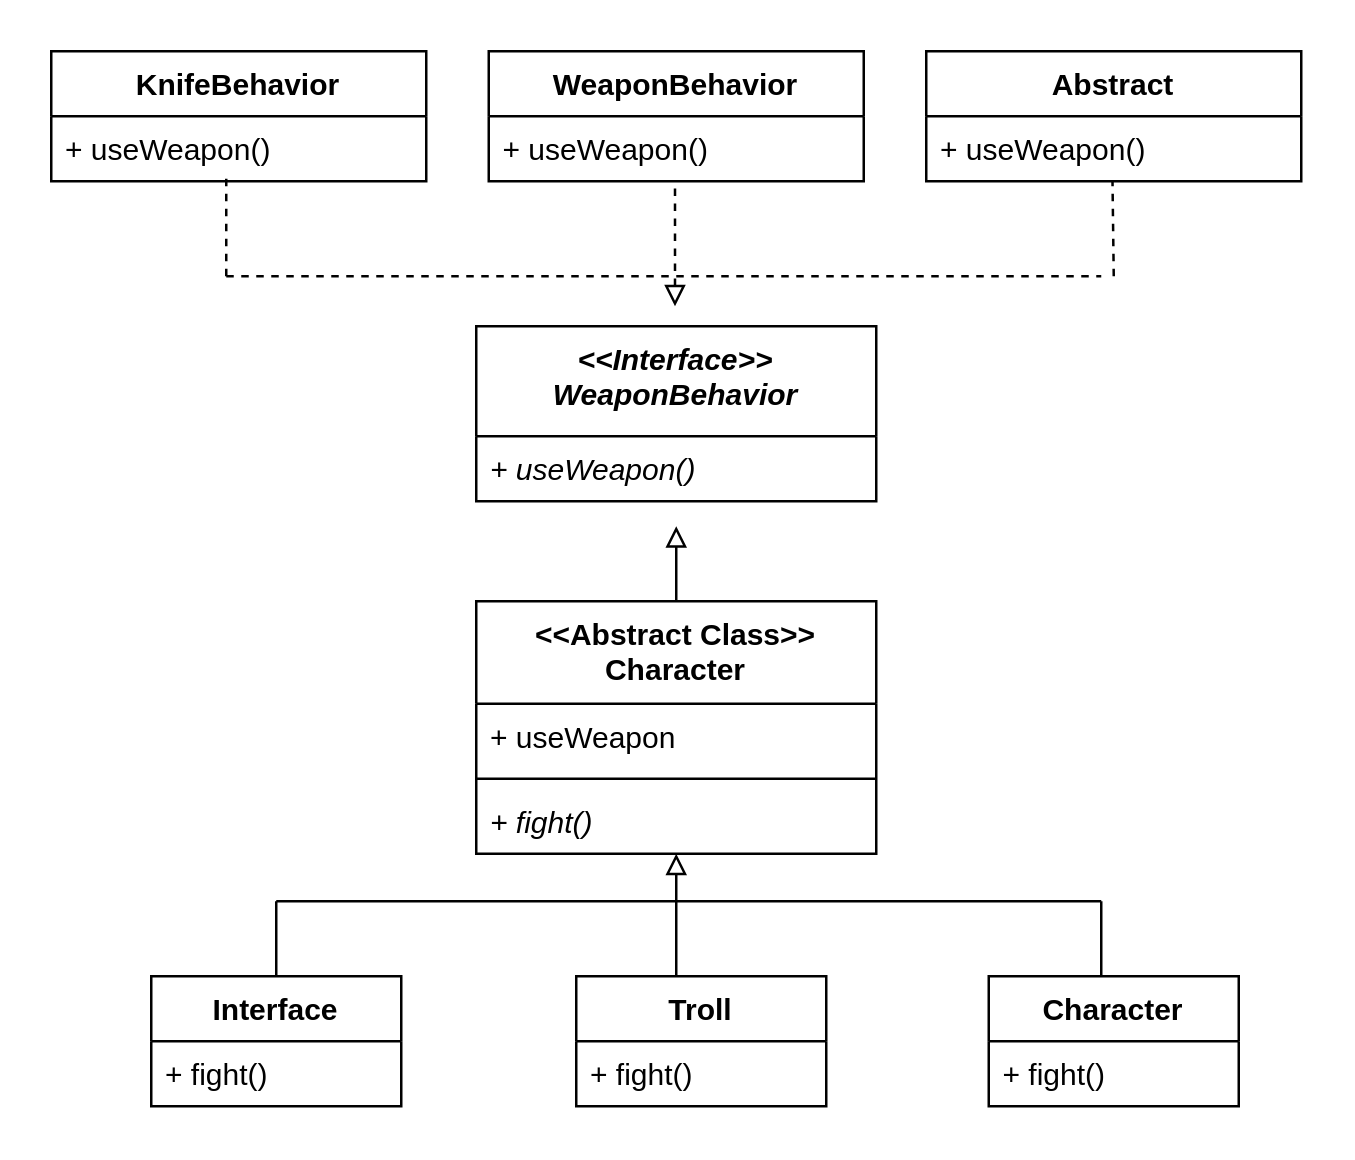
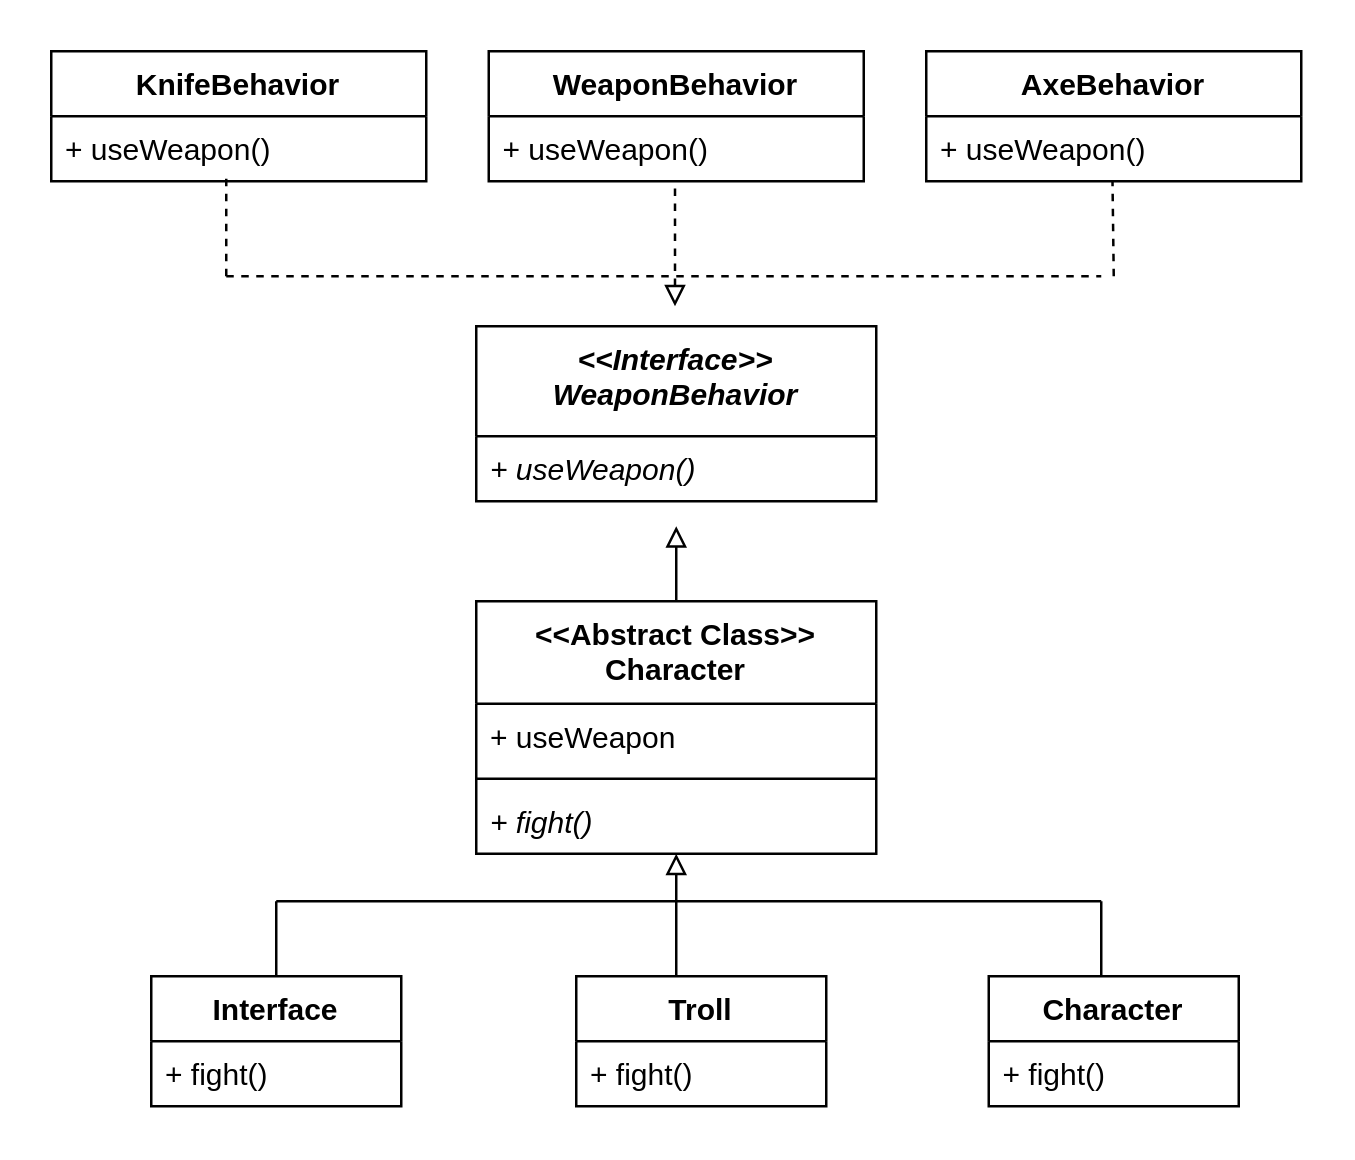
  <mxCell id="0" />
  <mxCell id="1" parent="0" />
  <mxCell id="2" value="&lt;&lt;Abstract Class&gt;&gt;&#10;Character" style="swimlane;fontStyle=1;align=center;verticalAlign=top;childLayout=stackLayout;horizontal=1;startSize=41;horizontalStack=0;resizeParent=1;resizeParentMax=0;resizeLast=0;collapsible=1;marginBottom=0;" parent="1" vertex="1"><mxGeometry x="190" y="240" width="160" height="101" as="geometry"><mxRectangle x="129" y="130" width="90" height="26" as="alternateBounds" /></mxGeometry></mxCell>
  <mxCell id="3" value="+ useWeapon" style="text;strokeColor=none;fillColor=none;align=left;verticalAlign=top;spacingLeft=4;spacingRight=4;overflow=hidden;rotatable=0;points=[[0,0.5],[1,0.5]];portConstraint=eastwest;" parent="2" vertex="1"><mxGeometry y="41" width="160" height="26" as="geometry" /></mxCell>
  <mxCell id="4" value="" style="line;strokeWidth=1;fillColor=none;align=left;verticalAlign=middle;spacingTop=-1;spacingLeft=3;spacingRight=3;rotatable=0;labelPosition=right;points=[];portConstraint=eastwest;" parent="2" vertex="1"><mxGeometry y="67" width="160" height="8" as="geometry" /></mxCell>
  <mxCell id="5" value="+ fight()" style="text;strokeColor=none;fillColor=none;align=left;verticalAlign=top;spacingLeft=4;spacingRight=4;overflow=hidden;rotatable=0;points=[[0,0.5],[1,0.5]];portConstraint=eastwest;fontStyle=2" parent="2" vertex="1"><mxGeometry y="75" width="160" height="26" as="geometry" /></mxCell>
  <mxCell id="6" value="" style="endArrow=none;html=1;endFill=0;" edge="1" parent="1"><mxGeometry width="50" height="50" relative="1" as="geometry"><mxPoint x="110" y="390" as="sourcePoint" /><mxPoint x="110" y="360" as="targetPoint" /></mxGeometry></mxCell>
  <mxCell id="7" value="" style="endArrow=block;html=1;exitX=0.4;exitY=0.423;exitDx=0;exitDy=0;exitPerimeter=0;endFill=0;" edge="1" parent="1" source="26" target="5"><mxGeometry width="50" height="50" relative="1" as="geometry"><mxPoint x="250" y="390" as="sourcePoint" /><mxPoint x="300" y="340" as="targetPoint" /></mxGeometry></mxCell>
  <mxCell id="8" value="" style="endArrow=none;html=1;endFill=0;" edge="1" parent="1"><mxGeometry width="50" height="50" relative="1" as="geometry"><mxPoint x="440" y="400" as="sourcePoint" /><mxPoint x="440" y="360" as="targetPoint" /></mxGeometry></mxCell>
  <mxCell id="9" value="+ fight()" style="text;strokeColor=none;fillColor=none;align=left;verticalAlign=top;spacingLeft=4;spacingRight=4;overflow=hidden;rotatable=0;points=[[0,0.5],[1,0.5]];portConstraint=eastwest;" parent="1" vertex="1"><mxGeometry x="230" y="416" width="100" height="26" as="geometry" /></mxCell>
  <mxCell id="10" value="&lt;&lt;Interface&gt;&gt;&#10;WeaponBehavior" style="swimlane;fontStyle=3;align=center;verticalAlign=top;childLayout=stackLayout;horizontal=1;startSize=44;horizontalStack=0;resizeParent=1;resizeParentMax=0;resizeLast=0;collapsible=1;marginBottom=0;" parent="1" vertex="1"><mxGeometry x="190" y="130" width="160" height="70" as="geometry" /></mxCell>
  <mxCell id="11" value="+ useWeapon()" style="text;strokeColor=none;fillColor=none;align=left;verticalAlign=top;spacingLeft=4;spacingRight=4;overflow=hidden;rotatable=0;points=[[0,0.5],[1,0.5]];portConstraint=eastwest;fontStyle=2" parent="10" vertex="1"><mxGeometry y="44" width="160" height="26" as="geometry" /></mxCell>
  <mxCell id="12" value="" style="endArrow=block;html=1;endFill=0;" edge="1" parent="1" source="2"><mxGeometry width="50" height="50" relative="1" as="geometry"><mxPoint x="270" y="219.289" as="sourcePoint" /><mxPoint x="270" y="210" as="targetPoint" /></mxGeometry></mxCell>
  <mxCell id="13" value="KnifeBehavior" style="swimlane;fontStyle=1;align=center;verticalAlign=top;childLayout=stackLayout;horizontal=1;startSize=26;horizontalStack=0;resizeParent=1;resizeParentMax=0;resizeLast=0;collapsible=1;marginBottom=0;" parent="1" vertex="1"><mxGeometry x="20" y="20" width="150" height="52" as="geometry" /></mxCell>
  <mxCell id="14" value="+ useWeapon()" style="text;strokeColor=none;fillColor=none;align=left;verticalAlign=top;spacingLeft=4;spacingRight=4;overflow=hidden;rotatable=0;points=[[0,0.5],[1,0.5]];portConstraint=eastwest;" parent="13" vertex="1"><mxGeometry y="26" width="150" height="26" as="geometry" /></mxCell>
  <mxCell id="15" value="WeaponBehavior" style="swimlane;fontStyle=1;align=center;verticalAlign=top;childLayout=stackLayout;horizontal=1;startSize=26;horizontalStack=0;resizeParent=1;resizeParentMax=0;resizeLast=0;collapsible=1;marginBottom=0;" parent="1" vertex="1"><mxGeometry x="195" y="20" width="150" height="52" as="geometry" /></mxCell>
  <mxCell id="16" value="+ useWeapon()" style="text;strokeColor=none;fillColor=none;align=left;verticalAlign=top;spacingLeft=4;spacingRight=4;overflow=hidden;rotatable=0;points=[[0,0.5],[1,0.5]];portConstraint=eastwest;" parent="15" vertex="1"><mxGeometry y="26" width="150" height="26" as="geometry" /></mxCell>
- <mxCell id="17" value="Abstract" style="swimlane;fontStyle=1;align=center;verticalAlign=top;childLayout=stackLayout;horizontal=1;startSize=26;horizontalStack=0;resizeParent=1;resizeParentMax=0;resizeLast=0;collapsible=1;marginBottom=0;" parent="1" vertex="1"><mxGeometry x="370" y="20" width="150" height="52" as="geometry" /></mxCell>
+ <mxCell id="17" value="AxeBehavior" style="swimlane;fontStyle=1;align=center;verticalAlign=top;childLayout=stackLayout;horizontal=1;startSize=26;horizontalStack=0;resizeParent=1;resizeParentMax=0;resizeLast=0;collapsible=1;marginBottom=0;" parent="1" vertex="1"><mxGeometry x="370" y="20" width="150" height="52" as="geometry" /></mxCell>
  <mxCell id="18" value="+ useWeapon()" style="text;strokeColor=none;fillColor=none;align=left;verticalAlign=top;spacingLeft=4;spacingRight=4;overflow=hidden;rotatable=0;points=[[0,0.5],[1,0.5]];portConstraint=eastwest;" parent="17" vertex="1"><mxGeometry y="26" width="150" height="26" as="geometry" /></mxCell>
  <mxCell id="19" value="" style="endArrow=none;dashed=1;html=1;" edge="1" parent="1"><mxGeometry width="50" height="50" relative="1" as="geometry"><mxPoint x="90" y="110" as="sourcePoint" /><mxPoint x="90" y="70" as="targetPoint" /></mxGeometry></mxCell>
  <mxCell id="20" value="" style="endArrow=none;dashed=1;html=1;" edge="1" parent="1"><mxGeometry width="50" height="50" relative="1" as="geometry"><mxPoint x="445" y="110" as="sourcePoint" /><mxPoint x="444.5" y="72" as="targetPoint" /></mxGeometry></mxCell>
  <mxCell id="21" value="" style="endArrow=none;dashed=1;html=1;" edge="1" parent="1"><mxGeometry width="50" height="50" relative="1" as="geometry"><mxPoint x="90" y="110" as="sourcePoint" /><mxPoint x="440" y="110" as="targetPoint" /></mxGeometry></mxCell>
  <mxCell id="22" value="" style="endArrow=none;dashed=1;html=1;endFill=0;startArrow=block;startFill=0;" edge="1" parent="1"><mxGeometry width="50" height="50" relative="1" as="geometry"><mxPoint x="269.5" y="122" as="sourcePoint" /><mxPoint x="269.5" y="72" as="targetPoint" /></mxGeometry></mxCell>
  <mxCell id="23" value="" style="endArrow=none;html=1;" edge="1" parent="1"><mxGeometry width="50" height="50" relative="1" as="geometry"><mxPoint x="110" y="360" as="sourcePoint" /><mxPoint x="440" y="360" as="targetPoint" /></mxGeometry></mxCell>
  <mxCell id="24" value="Interface" style="swimlane;fontStyle=1;align=center;verticalAlign=top;childLayout=stackLayout;horizontal=1;startSize=26;horizontalStack=0;resizeParent=1;resizeParentMax=0;resizeLast=0;collapsible=1;marginBottom=0;" parent="1" vertex="1"><mxGeometry x="60" y="390" width="100" height="52" as="geometry" /></mxCell>
  <mxCell id="25" value="+ fight()" style="text;strokeColor=none;fillColor=none;align=left;verticalAlign=top;spacingLeft=4;spacingRight=4;overflow=hidden;rotatable=0;points=[[0,0.5],[1,0.5]];portConstraint=eastwest;" parent="24" vertex="1"><mxGeometry y="26" width="100" height="26" as="geometry" /></mxCell>
  <mxCell id="26" value="Troll" style="swimlane;fontStyle=1;align=center;verticalAlign=top;childLayout=stackLayout;horizontal=1;startSize=26;horizontalStack=0;resizeParent=1;resizeParentMax=0;resizeLast=0;collapsible=1;marginBottom=0;" parent="1" vertex="1"><mxGeometry x="230" y="390" width="100" height="52" as="geometry" /></mxCell>
  <mxCell id="27" value="Character" style="swimlane;fontStyle=1;align=center;verticalAlign=top;childLayout=stackLayout;horizontal=1;startSize=26;horizontalStack=0;resizeParent=1;resizeParentMax=0;resizeLast=0;collapsible=1;marginBottom=0;" parent="1" vertex="1"><mxGeometry x="395" y="390" width="100" height="52" as="geometry" /></mxCell>
  <mxCell id="28" value="+ fight()" style="text;strokeColor=none;fillColor=none;align=left;verticalAlign=top;spacingLeft=4;spacingRight=4;overflow=hidden;rotatable=0;points=[[0,0.5],[1,0.5]];portConstraint=eastwest;" parent="27" vertex="1"><mxGeometry y="26" width="100" height="26" as="geometry" /></mxCell>
